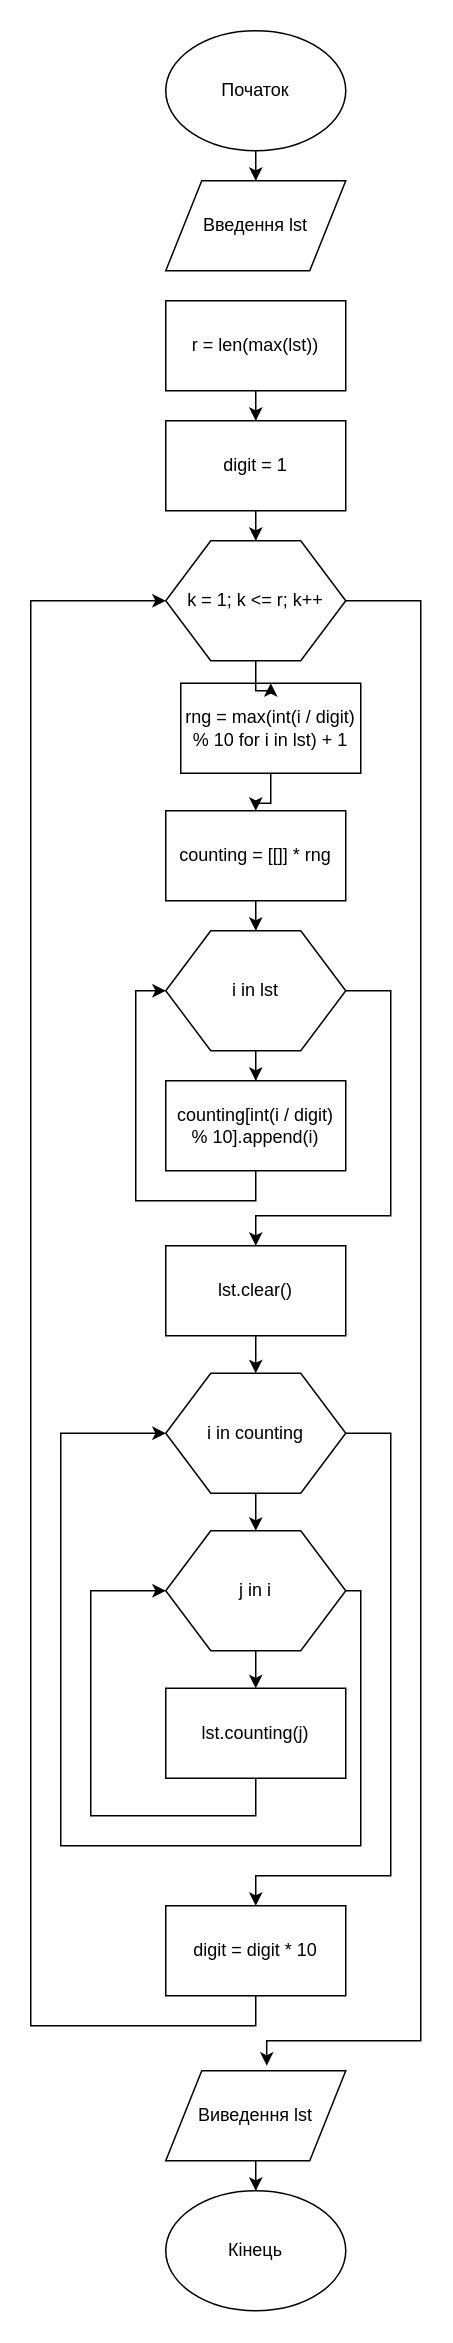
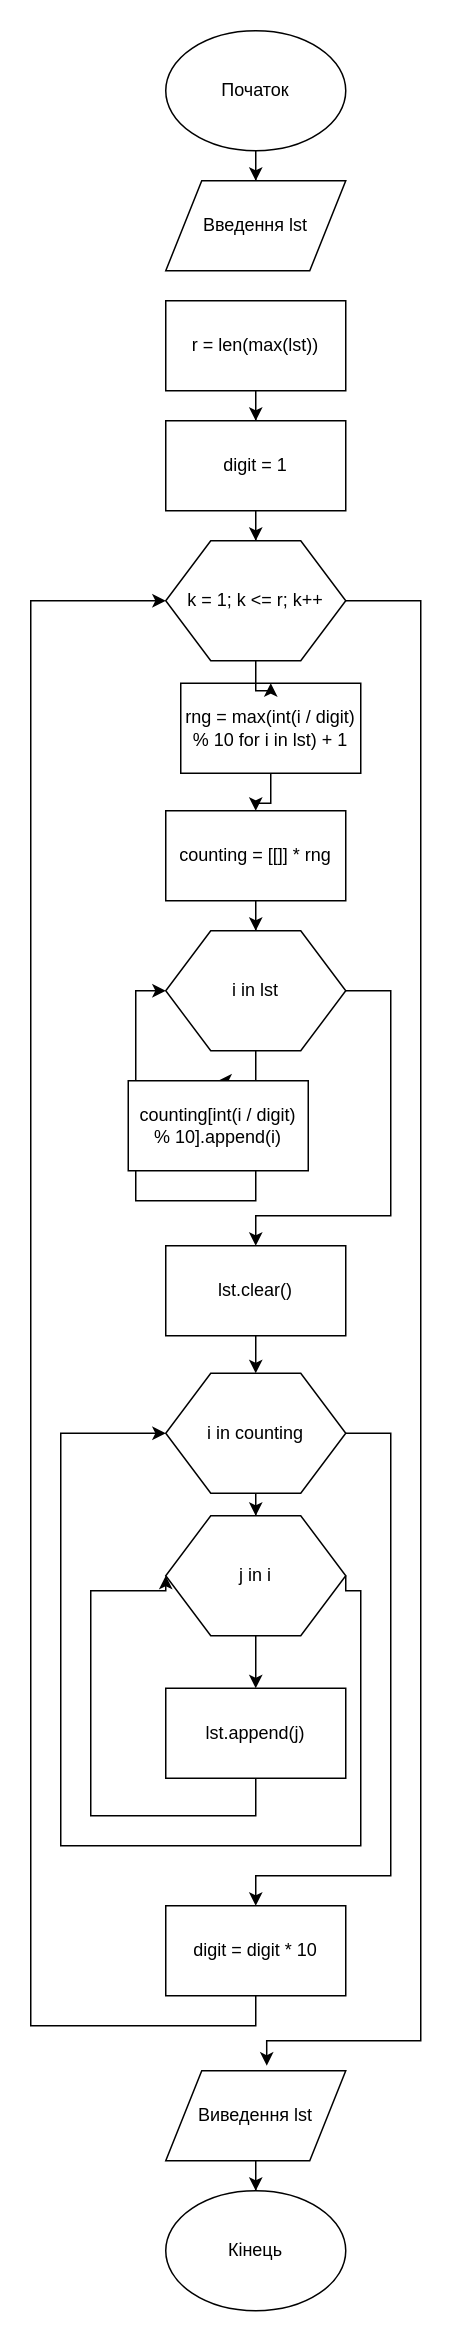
  <mxCell id="0" />
  <mxCell id="1" parent="0" />
  <mxCell id="2" value="" style="edgeStyle=orthogonalEdgeStyle;rounded=0;orthogonalLoop=1;jettySize=auto;html=1;" edge="1" parent="1" source="3" target="4"><mxGeometry relative="1" as="geometry" /></mxCell>
  <mxCell id="3" value="Початок" style="ellipse;whiteSpace=wrap;html=1;" vertex="1" parent="1"><mxGeometry x="110" y="20" width="120" height="80" as="geometry" /></mxCell>
  <mxCell id="4" value="Введення lst" style="shape=parallelogram;perimeter=parallelogramPerimeter;whiteSpace=wrap;html=1;" vertex="1" parent="1"><mxGeometry x="110" y="120" width="120" height="60" as="geometry" /></mxCell>
  <mxCell id="5" value="" style="edgeStyle=orthogonalEdgeStyle;rounded=0;orthogonalLoop=1;jettySize=auto;html=1;" edge="1" parent="1" source="6" target="8"><mxGeometry relative="1" as="geometry" /></mxCell>
  <mxCell id="6" value="rng = max(int(i / digit) % 10 for i in lst) + 1" style="rounded=0;whiteSpace=wrap;html=1;" vertex="1" parent="1"><mxGeometry x="120" y="455" width="120" height="60" as="geometry" /></mxCell>
  <mxCell id="7" value="" style="edgeStyle=orthogonalEdgeStyle;rounded=0;orthogonalLoop=1;jettySize=auto;html=1;" edge="1" parent="1" source="8" target="11"><mxGeometry relative="1" as="geometry" /></mxCell>
  <mxCell id="8" value="counting = [[]] * rng" style="rounded=0;whiteSpace=wrap;html=1;" vertex="1" parent="1"><mxGeometry x="110" y="540" width="120" height="60" as="geometry" /></mxCell>
  <mxCell id="9" value="" style="edgeStyle=orthogonalEdgeStyle;rounded=0;orthogonalLoop=1;jettySize=auto;html=1;" edge="1" parent="1" source="11" target="13"><mxGeometry relative="1" as="geometry" /></mxCell>
  <mxCell id="10" style="edgeStyle=orthogonalEdgeStyle;rounded=0;orthogonalLoop=1;jettySize=auto;html=1;exitX=1;exitY=0.5;exitDx=0;exitDy=0;entryX=0.5;entryY=0;entryDx=0;entryDy=0;" edge="1" parent="1" source="11" target="15"><mxGeometry relative="1" as="geometry"><mxPoint x="270" y="830" as="targetPoint" /><Array as="points"><mxPoint x="260" y="660" /><mxPoint x="260" y="810" /><mxPoint x="170" y="810" /></Array></mxGeometry></mxCell>
  <mxCell id="11" value="i in lst" style="shape=hexagon;perimeter=hexagonPerimeter2;whiteSpace=wrap;html=1;" vertex="1" parent="1"><mxGeometry x="110" y="620" width="120" height="80" as="geometry" /></mxCell>
  <mxCell id="12" value="" style="edgeStyle=orthogonalEdgeStyle;rounded=0;orthogonalLoop=1;jettySize=auto;html=1;entryX=0;entryY=0.5;entryDx=0;entryDy=0;" edge="1" parent="1" source="13" target="11"><mxGeometry relative="1" as="geometry"><mxPoint x="60" y="650" as="targetPoint" /><Array as="points"><mxPoint x="170" y="800" /><mxPoint x="90" y="800" /><mxPoint x="90" y="660" /></Array></mxGeometry></mxCell>
- <mxCell id="13" value="counting[int(i / digit) % 10].append(i)" style="rounded=0;whiteSpace=wrap;html=1;" vertex="1" parent="1"><mxGeometry x="110" y="720" width="120" height="60" as="geometry" /></mxCell>
+ <mxCell id="13" value="counting[int(i / digit) % 10].append(i)" style="rounded=0;whiteSpace=wrap;html=1;" vertex="1" parent="1"><mxGeometry x="85" y="720" width="120" height="60" as="geometry" /></mxCell>
  <mxCell id="14" style="edgeStyle=orthogonalEdgeStyle;rounded=0;orthogonalLoop=1;jettySize=auto;html=1;exitX=0.5;exitY=1;exitDx=0;exitDy=0;entryX=0.5;entryY=0;entryDx=0;entryDy=0;" edge="1" parent="1" source="15" target="18"><mxGeometry relative="1" as="geometry" /></mxCell>
  <mxCell id="15" value="lst.clear()" style="rounded=0;whiteSpace=wrap;html=1;" vertex="1" parent="1"><mxGeometry x="110" y="830" width="120" height="60" as="geometry" /></mxCell>
  <mxCell id="16" value="" style="edgeStyle=orthogonalEdgeStyle;rounded=0;orthogonalLoop=1;jettySize=auto;html=1;" edge="1" parent="1" source="18" target="21"><mxGeometry relative="1" as="geometry" /></mxCell>
  <mxCell id="17" style="edgeStyle=orthogonalEdgeStyle;rounded=0;orthogonalLoop=1;jettySize=auto;html=1;exitX=1;exitY=0.5;exitDx=0;exitDy=0;entryX=0.5;entryY=0;entryDx=0;entryDy=0;" edge="1" parent="1" source="18" target="35"><mxGeometry relative="1" as="geometry"><mxPoint x="270" y="1250" as="targetPoint" /><Array as="points"><mxPoint x="260" y="955" /><mxPoint x="260" y="1250" /><mxPoint x="170" y="1250" /></Array></mxGeometry></mxCell>
  <mxCell id="18" value="i in counting" style="shape=hexagon;perimeter=hexagonPerimeter2;whiteSpace=wrap;html=1;" vertex="1" parent="1"><mxGeometry x="110" y="915" width="120" height="80" as="geometry" /></mxCell>
  <mxCell id="19" value="" style="edgeStyle=orthogonalEdgeStyle;rounded=0;orthogonalLoop=1;jettySize=auto;html=1;" edge="1" parent="1" source="21" target="23"><mxGeometry relative="1" as="geometry" /></mxCell>
  <mxCell id="20" style="edgeStyle=orthogonalEdgeStyle;rounded=0;orthogonalLoop=1;jettySize=auto;html=1;exitX=1;exitY=0.5;exitDx=0;exitDy=0;entryX=0;entryY=0.5;entryDx=0;entryDy=0;" edge="1" parent="1" source="21" target="18"><mxGeometry relative="1" as="geometry"><mxPoint x="40" y="940" as="targetPoint" /><Array as="points"><mxPoint x="240" y="1060" /><mxPoint x="240" y="1230" /><mxPoint x="40" y="1230" /><mxPoint x="40" y="955" /></Array></mxGeometry></mxCell>
- <mxCell id="21" value="j in i" style="shape=hexagon;perimeter=hexagonPerimeter2;whiteSpace=wrap;html=1;" vertex="1" parent="1"><mxGeometry x="110" y="1020" width="120" height="80" as="geometry" /></mxCell>
+ <mxCell id="21" value="j in i" style="shape=hexagon;perimeter=hexagonPerimeter2;whiteSpace=wrap;html=1;" vertex="1" parent="1"><mxGeometry x="110" y="1010" width="120" height="80" as="geometry" /></mxCell>
  <mxCell id="22" style="edgeStyle=orthogonalEdgeStyle;rounded=0;orthogonalLoop=1;jettySize=auto;html=1;exitX=0.5;exitY=1;exitDx=0;exitDy=0;entryX=0;entryY=0.5;entryDx=0;entryDy=0;" edge="1" parent="1" source="23" target="21"><mxGeometry relative="1" as="geometry"><mxPoint x="40" y="1070" as="targetPoint" /><Array as="points"><mxPoint x="170" y="1210" /><mxPoint x="60" y="1210" /><mxPoint x="60" y="1060" /></Array></mxGeometry></mxCell>
- <mxCell id="23" value="lst.counting(j)" style="rounded=0;whiteSpace=wrap;html=1;" vertex="1" parent="1"><mxGeometry x="110" y="1125" width="120" height="60" as="geometry" /></mxCell>
+ <mxCell id="23" value="lst.append(j)" style="rounded=0;whiteSpace=wrap;html=1;" vertex="1" parent="1"><mxGeometry x="110" y="1125" width="120" height="60" as="geometry" /></mxCell>
  <mxCell id="24" value="" style="edgeStyle=orthogonalEdgeStyle;rounded=0;orthogonalLoop=1;jettySize=auto;html=1;" edge="1" parent="1" source="25" target="26"><mxGeometry relative="1" as="geometry" /></mxCell>
  <mxCell id="25" value="Виведення lst" style="shape=parallelogram;perimeter=parallelogramPerimeter;whiteSpace=wrap;html=1;" vertex="1" parent="1"><mxGeometry x="110" y="1380" width="120" height="60" as="geometry" /></mxCell>
  <mxCell id="26" value="Кінець" style="ellipse;whiteSpace=wrap;html=1;" vertex="1" parent="1"><mxGeometry x="110" y="1460" width="120" height="80" as="geometry" /></mxCell>
  <mxCell id="27" value="" style="edgeStyle=orthogonalEdgeStyle;rounded=0;orthogonalLoop=1;jettySize=auto;html=1;" edge="1" parent="1" source="28" target="30"><mxGeometry relative="1" as="geometry" /></mxCell>
  <mxCell id="28" value="r = len(max(lst))" style="rounded=0;whiteSpace=wrap;html=1;" vertex="1" parent="1"><mxGeometry x="110" y="200" width="120" height="60" as="geometry" /></mxCell>
  <mxCell id="29" value="" style="edgeStyle=orthogonalEdgeStyle;rounded=0;orthogonalLoop=1;jettySize=auto;html=1;" edge="1" parent="1" source="30" target="33"><mxGeometry relative="1" as="geometry" /></mxCell>
  <mxCell id="30" value="digit = 1" style="rounded=0;whiteSpace=wrap;html=1;" vertex="1" parent="1"><mxGeometry x="110" y="280" width="120" height="60" as="geometry" /></mxCell>
  <mxCell id="31" value="" style="edgeStyle=orthogonalEdgeStyle;rounded=0;orthogonalLoop=1;jettySize=auto;html=1;" edge="1" parent="1" source="33" target="6"><mxGeometry relative="1" as="geometry" /></mxCell>
  <mxCell id="32" style="edgeStyle=orthogonalEdgeStyle;rounded=0;orthogonalLoop=1;jettySize=auto;html=1;exitX=1;exitY=0.5;exitDx=0;exitDy=0;entryX=0.561;entryY=-0.056;entryDx=0;entryDy=0;entryPerimeter=0;" edge="1" parent="1" source="33" target="25"><mxGeometry relative="1" as="geometry"><mxPoint x="280" y="1410" as="targetPoint" /><Array as="points"><mxPoint x="280" y="400" /><mxPoint x="280" y="1360" /><mxPoint x="177" y="1360" /></Array></mxGeometry></mxCell>
  <mxCell id="33" value="k = 1; k &amp;lt;= r; k++" style="shape=hexagon;perimeter=hexagonPerimeter2;whiteSpace=wrap;html=1;" vertex="1" parent="1"><mxGeometry x="110" y="360" width="120" height="80" as="geometry" /></mxCell>
  <mxCell id="34" style="edgeStyle=orthogonalEdgeStyle;rounded=0;orthogonalLoop=1;jettySize=auto;html=1;exitX=0.5;exitY=1;exitDx=0;exitDy=0;entryX=0;entryY=0.5;entryDx=0;entryDy=0;" edge="1" parent="1" source="35" target="33"><mxGeometry relative="1" as="geometry"><mxPoint x="10" y="410" as="targetPoint" /><Array as="points"><mxPoint x="170" y="1350" /><mxPoint x="20" y="1350" /><mxPoint x="20" y="400" /></Array></mxGeometry></mxCell>
  <mxCell id="35" value="digit = digit * 10" style="rounded=0;whiteSpace=wrap;html=1;" vertex="1" parent="1"><mxGeometry x="110" y="1270" width="120" height="60" as="geometry" /></mxCell>
